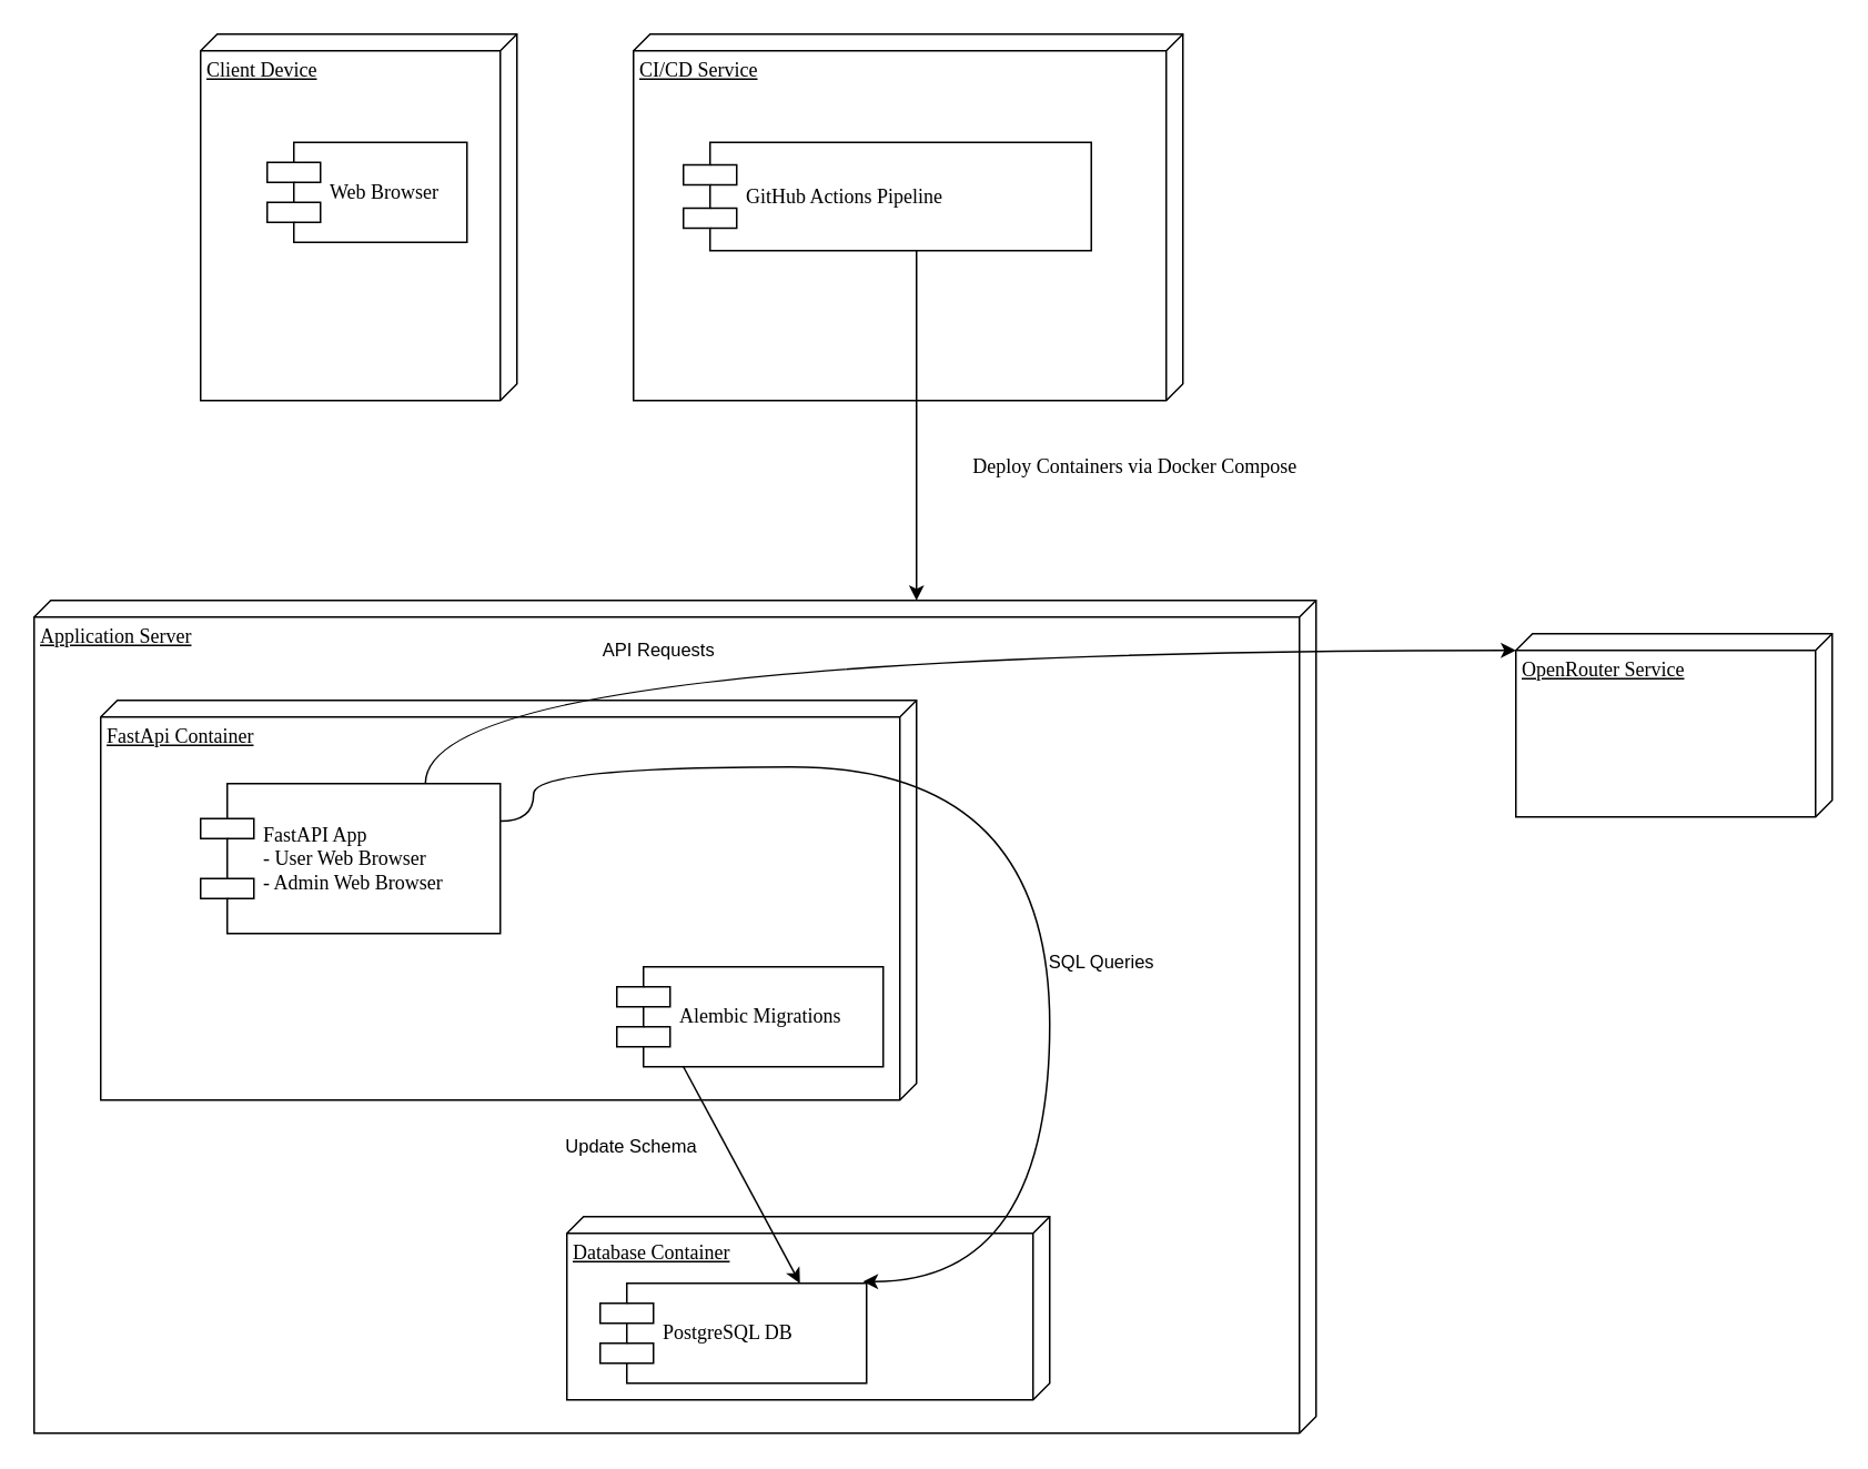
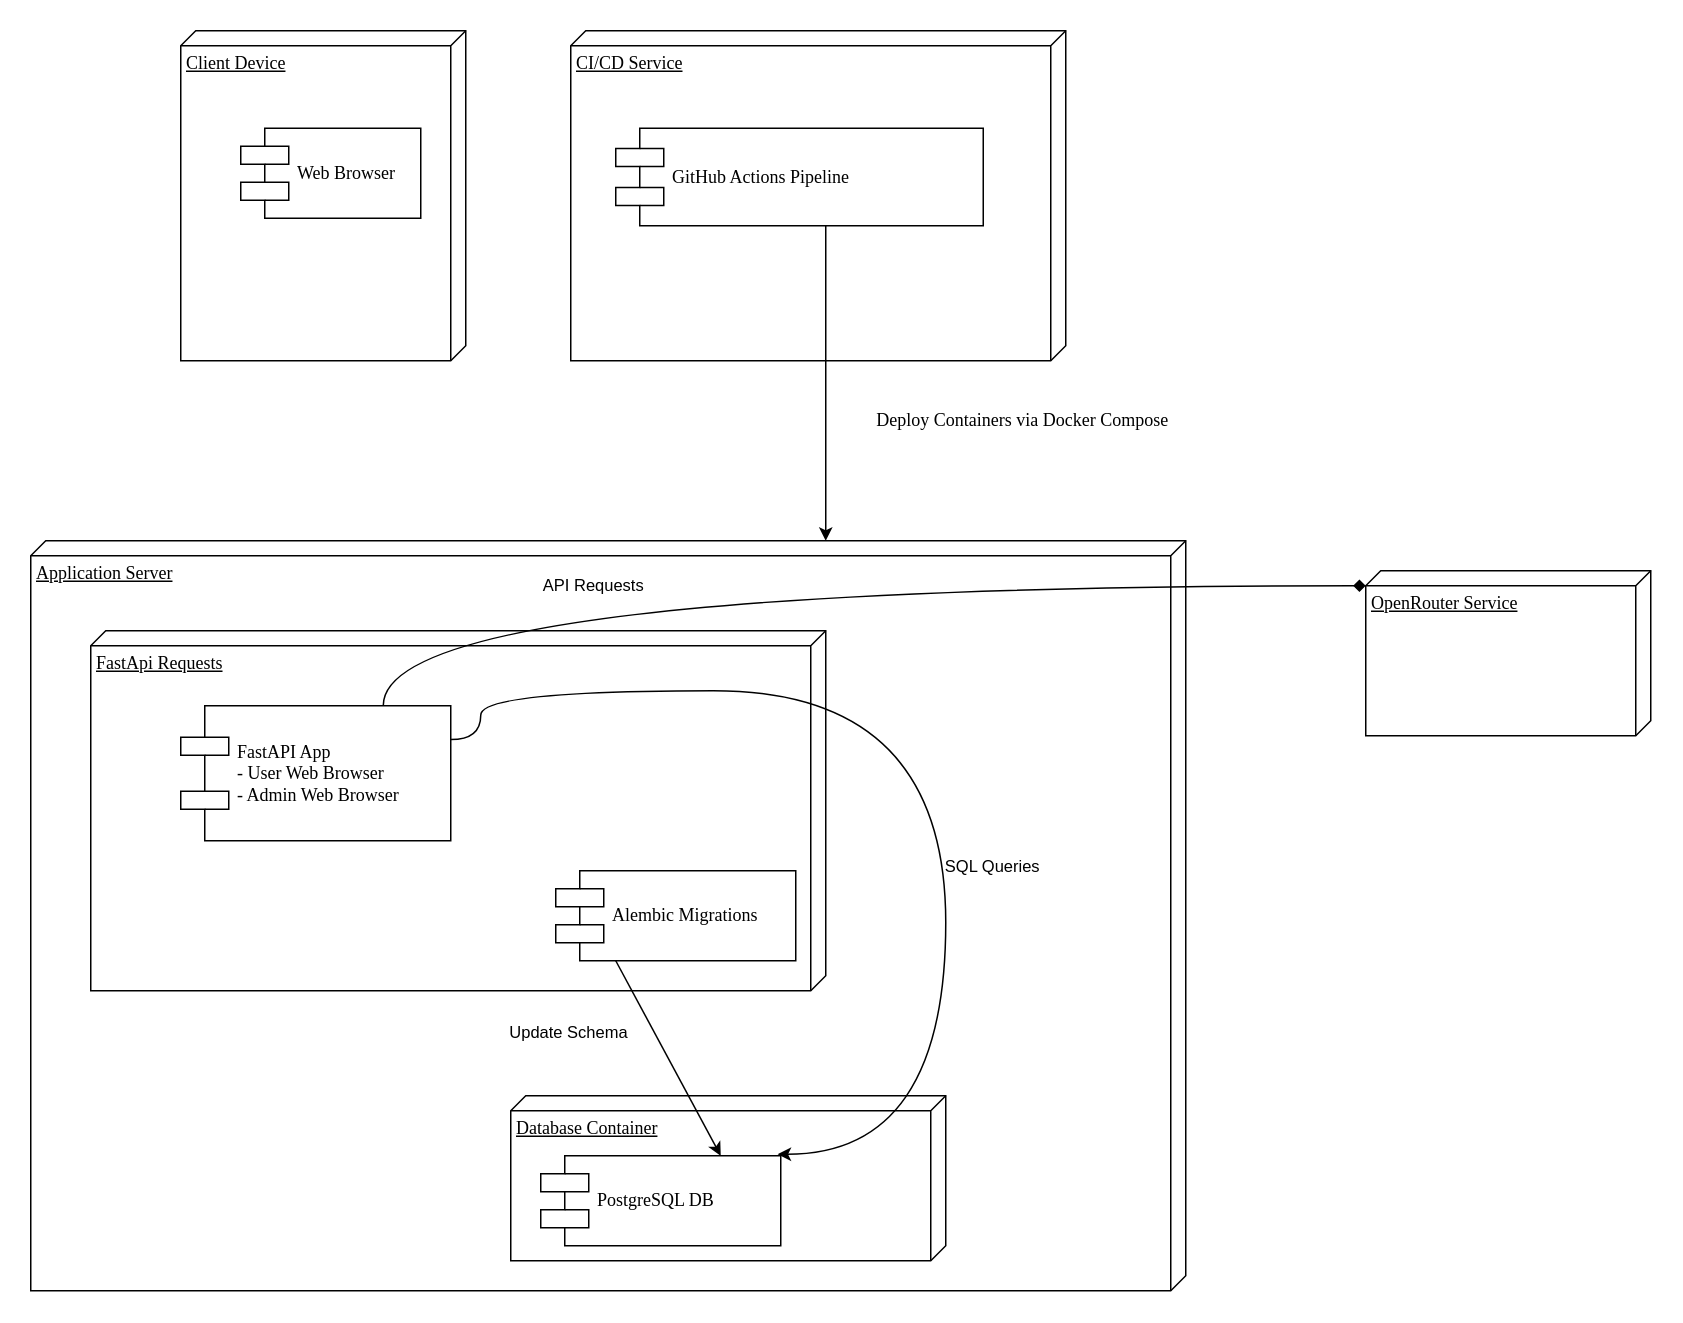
  <mxCell id="0" />
  <mxCell id="1" parent="0" />
  <mxCell id="2" value="Client Device" style="verticalAlign=top;align=left;spacingTop=8;spacingLeft=2;spacingRight=12;shape=cube;size=10;direction=south;fontStyle=4;html=1;rounded=0;shadow=0;comic=0;labelBackgroundColor=none;strokeWidth=1;fontFamily=Verdana;fontSize=12" parent="1" vertex="1"><mxGeometry x="120" y="20" width="190" height="220" as="geometry" /></mxCell>
  <mxCell id="3" value="CI/CD Service" style="verticalAlign=top;align=left;spacingTop=8;spacingLeft=2;spacingRight=12;shape=cube;size=10;direction=south;fontStyle=4;html=1;rounded=0;shadow=0;comic=0;labelBackgroundColor=none;strokeWidth=1;fontFamily=Verdana;fontSize=12" parent="1" vertex="1"><mxGeometry x="380" y="20" width="330" height="220" as="geometry" /></mxCell>
  <mxCell id="4" value="Application Server" style="verticalAlign=top;align=left;spacingTop=8;spacingLeft=2;spacingRight=12;shape=cube;size=10;direction=south;fontStyle=4;html=1;rounded=0;shadow=0;comic=0;labelBackgroundColor=none;strokeWidth=1;fontFamily=Verdana;fontSize=12" parent="1" vertex="1"><mxGeometry x="20" y="360" width="770" height="500" as="geometry" /></mxCell>
  <mxCell id="5" value="Web Browser" style="shape=component;align=left;spacingLeft=36;rounded=0;shadow=0;comic=0;labelBackgroundColor=none;strokeWidth=1;fontFamily=Verdana;fontSize=12;html=1;" parent="1" vertex="1"><mxGeometry x="160" y="85" width="120" height="60" as="geometry" /></mxCell>
  <mxCell id="6" value="GitHub Actions Pipeline" style="shape=component;align=left;spacingLeft=36;rounded=0;shadow=0;comic=0;labelBackgroundColor=none;strokeWidth=1;fontFamily=Verdana;fontSize=12;html=1;" parent="1" vertex="1"><mxGeometry x="410" y="85" width="245" height="65" as="geometry" /></mxCell>
- <mxCell id="7" value="FastApi Container" style="verticalAlign=top;align=left;spacingTop=8;spacingLeft=2;spacingRight=12;shape=cube;size=10;direction=south;fontStyle=4;html=1;rounded=0;shadow=0;comic=0;labelBackgroundColor=none;strokeWidth=1;fontFamily=Verdana;fontSize=12" parent="1" vertex="1"><mxGeometry x="60" y="420" width="490" height="240" as="geometry" /></mxCell>
+ <mxCell id="7" value="FastApi Requests" style="verticalAlign=top;align=left;spacingTop=8;spacingLeft=2;spacingRight=12;shape=cube;size=10;direction=south;fontStyle=4;html=1;rounded=0;shadow=0;comic=0;labelBackgroundColor=none;strokeWidth=1;fontFamily=Verdana;fontSize=12" parent="1" vertex="1"><mxGeometry x="60" y="420" width="490" height="240" as="geometry" /></mxCell>
  <mxCell id="8" value="FastAPI App&lt;br&gt;&lt;div&gt;- User Web Browser&lt;/div&gt;&lt;div&gt;- Admin Web Browser&lt;/div&gt;" style="shape=component;align=left;spacingLeft=36;rounded=0;shadow=0;comic=0;labelBackgroundColor=none;strokeWidth=1;fontFamily=Verdana;fontSize=12;html=1;" parent="1" vertex="1"><mxGeometry x="120" y="470" width="180" height="90" as="geometry" /></mxCell>
  <mxCell id="9" value="Alembic Migrations" style="shape=component;align=left;spacingLeft=36;rounded=0;shadow=0;comic=0;labelBackgroundColor=none;strokeWidth=1;fontFamily=Verdana;fontSize=12;html=1;" parent="1" vertex="1"><mxGeometry x="370" y="580" width="160" height="60" as="geometry" /></mxCell>
  <mxCell id="10" value="Database Container" style="verticalAlign=top;align=left;spacingTop=8;spacingLeft=2;spacingRight=12;shape=cube;size=10;direction=south;fontStyle=4;html=1;rounded=0;shadow=0;comic=0;labelBackgroundColor=none;strokeWidth=1;fontFamily=Verdana;fontSize=12" parent="1" vertex="1"><mxGeometry x="340" y="730" width="290" height="110" as="geometry" /></mxCell>
  <mxCell id="11" value="PostgreSQL DB&lt;span style=&quot;color: rgba(0, 0, 0, 0); font-family: monospace; font-size: 0px;&quot;&gt;%3CmxGraphModel%3E%3Croot%3E%3CmxCell%20id%3D%220%22%2F%3E%3CmxCell%20id%3D%221%22%20parent%3D%220%22%2F%3E%3CmxCell%20id%3D%222%22%20value%3D%22Alembic%20Migrations%22%20style%3D%22shape%3Dcomponent%3Balign%3Dleft%3BspacingLeft%3D36%3Brounded%3D0%3Bshadow%3D0%3Bcomic%3D0%3BlabelBackgroundColor%3Dnone%3BstrokeWidth%3D1%3BfontFamily%3DVerdana%3BfontSize%3D12%3Bhtml%3D1%3B%22%20vertex%3D%221%22%20parent%3D%221%22%3E%3CmxGeometry%20x%3D%22520%22%20y%3D%22600%22%20width%3D%22160%22%20height%3D%2260%22%20as%3D%22geometry%22%2F%3E%3C%2FmxCell%3E%3C%2Froot%3E%3C%2FmxGraphModel%3E&lt;/span&gt;" style="shape=component;align=left;spacingLeft=36;rounded=0;shadow=0;comic=0;labelBackgroundColor=none;strokeWidth=1;fontFamily=Verdana;fontSize=12;html=1;" parent="1" vertex="1"><mxGeometry x="360" y="770" width="160" height="60" as="geometry" /></mxCell>
  <mxCell id="12" style="edgeStyle=elbowEdgeStyle;rounded=0;html=1;labelBackgroundColor=none;startArrow=none;startFill=0;endArrow=classic;endFill=1;fontFamily=Verdana;fontSize=13;align=left;labelPosition=right;verticalLabelPosition=middle;verticalAlign=middle;" parent="1" edge="1"><mxGeometry relative="1" as="geometry"><mxPoint x="550" y="180" as="sourcePoint" /><mxPoint x="550" y="360" as="targetPoint" /><Array as="points"><mxPoint x="550" y="150" /></Array></mxGeometry></mxCell>
  <mxCell id="13" value="&lt;span style=&quot;font-family: Verdana; font-size: 12px; text-align: left;&quot;&gt;Deploy Containers via Docker Compose&lt;/span&gt;" style="edgeLabel;html=1;align=center;verticalAlign=middle;resizable=0;points=[];labelBackgroundColor=default;" parent="12" vertex="1" connectable="0"><mxGeometry x="0.093" y="5" relative="1" as="geometry"><mxPoint x="125" y="28" as="offset" /></mxGeometry></mxCell>
  <mxCell id="14" value="" style="endArrow=classic;html=1;rounded=0;exitX=0.25;exitY=1;exitDx=0;exitDy=0;entryX=0.75;entryY=0;entryDx=0;entryDy=0;" parent="1" source="9" target="11" edge="1"><mxGeometry width="50" height="50" relative="1" as="geometry"><mxPoint x="270" y="500" as="sourcePoint" /><mxPoint x="320" y="450" as="targetPoint" /></mxGeometry></mxCell>
  <mxCell id="15" value="Update Schema&amp;nbsp;" style="edgeLabel;html=1;align=center;verticalAlign=middle;resizable=0;points=[];" parent="14" vertex="1" connectable="0"><mxGeometry x="-0.25" y="1" relative="1" as="geometry"><mxPoint x="-57" as="offset" /></mxGeometry></mxCell>
  <mxCell id="16" value="" style="endArrow=classic;html=1;rounded=0;exitX=1;exitY=0.25;exitDx=0;exitDy=0;entryX=0.987;entryY=-0.017;entryDx=0;entryDy=0;entryPerimeter=0;edgeStyle=orthogonalEdgeStyle;curved=1;" parent="1" source="8" target="11" edge="1"><mxGeometry width="50" height="50" relative="1" as="geometry"><mxPoint x="270" y="500" as="sourcePoint" /><mxPoint x="320" y="450" as="targetPoint" /><Array as="points"><mxPoint x="320" y="493" /><mxPoint x="320" y="460" /><mxPoint x="630" y="460" /><mxPoint x="630" y="769" /></Array></mxGeometry></mxCell>
  <mxCell id="17" value="SQL Queries" style="edgeLabel;html=1;align=center;verticalAlign=middle;resizable=0;points=[];" parent="16" vertex="1" connectable="0"><mxGeometry x="0.224" y="-9" relative="1" as="geometry"><mxPoint x="39" y="-1" as="offset" /></mxGeometry></mxCell>
  <mxCell id="18" value="OpenRouter Service" style="verticalAlign=top;align=left;spacingTop=8;spacingLeft=2;spacingRight=12;shape=cube;size=10;direction=south;fontStyle=4;html=1;rounded=0;shadow=0;comic=0;labelBackgroundColor=none;strokeWidth=1;fontFamily=Verdana;fontSize=12" vertex="1" parent="1"><mxGeometry x="910" y="380" width="190" height="110" as="geometry" /></mxCell>
- <mxCell id="19" value="" style="endArrow=classic;html=1;rounded=0;exitX=0.75;exitY=0;exitDx=0;exitDy=0;entryX=0;entryY=0;entryDx=10;entryDy=190;entryPerimeter=0;edgeStyle=orthogonalEdgeStyle;curved=1;" edge="1" parent="1" source="8" target="18"><mxGeometry width="50" height="50" relative="1" as="geometry"><mxPoint x="430" y="680" as="sourcePoint" /><mxPoint x="500" y="810" as="targetPoint" /></mxGeometry></mxCell>
+ <mxCell id="19" value="" style="endArrow=diamond;html=1;rounded=0;exitX=0.75;exitY=0;exitDx=0;exitDy=0;entryX=0;entryY=0;entryDx=10;entryDy=190;entryPerimeter=0;edgeStyle=orthogonalEdgeStyle;curved=1;" edge="1" parent="1" source="8" target="18"><mxGeometry width="50" height="50" relative="1" as="geometry"><mxPoint x="430" y="680" as="sourcePoint" /><mxPoint x="500" y="810" as="targetPoint" /></mxGeometry></mxCell>
  <mxCell id="20" value="API Requests" style="edgeLabel;html=1;align=center;verticalAlign=middle;resizable=0;points=[];" vertex="1" connectable="0" parent="19"><mxGeometry x="-0.25" y="1" relative="1" as="geometry"><mxPoint x="-57" as="offset" /></mxGeometry></mxCell>
